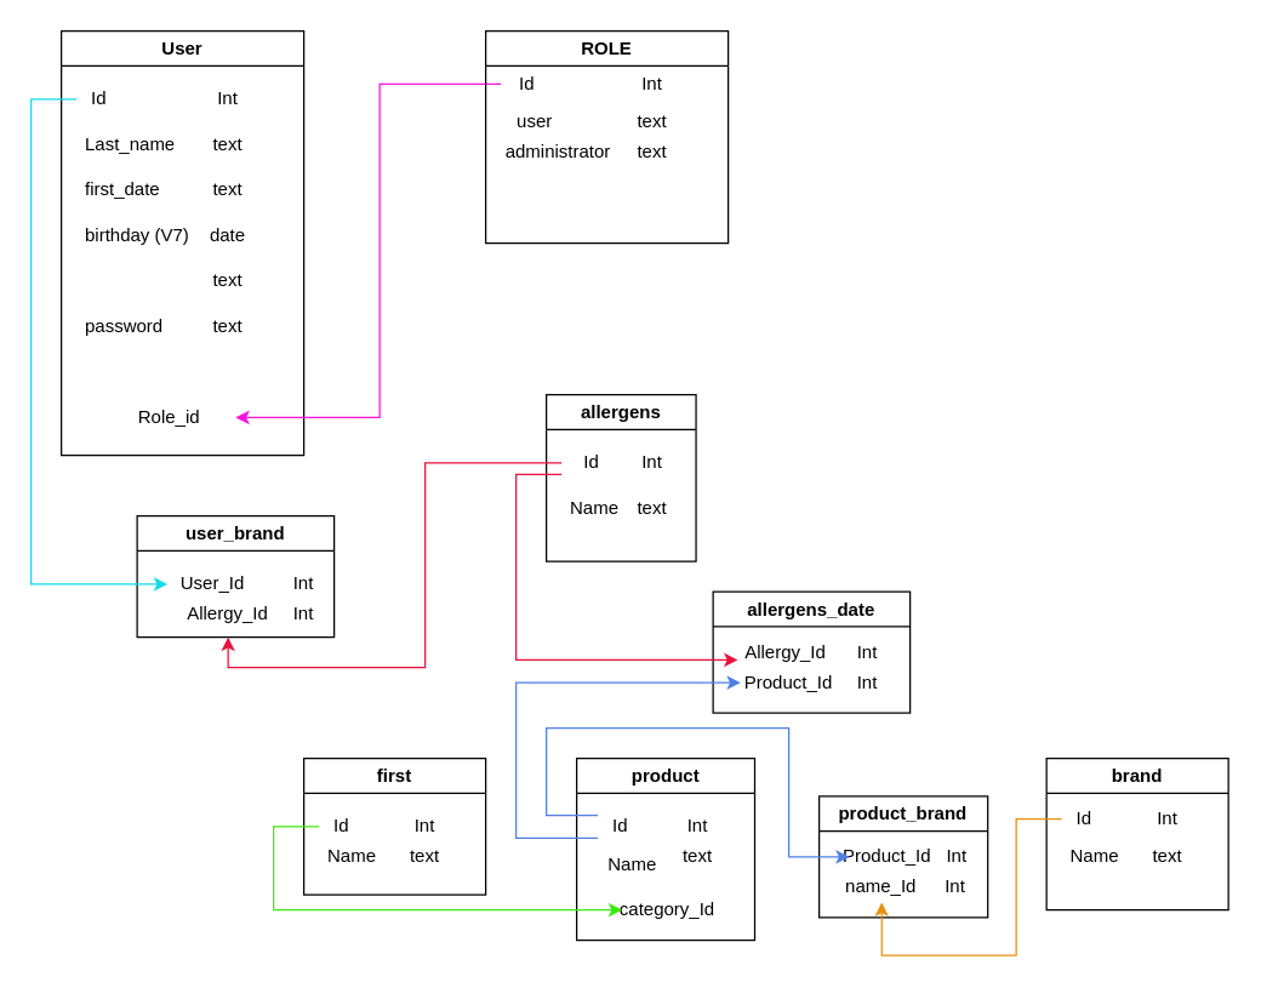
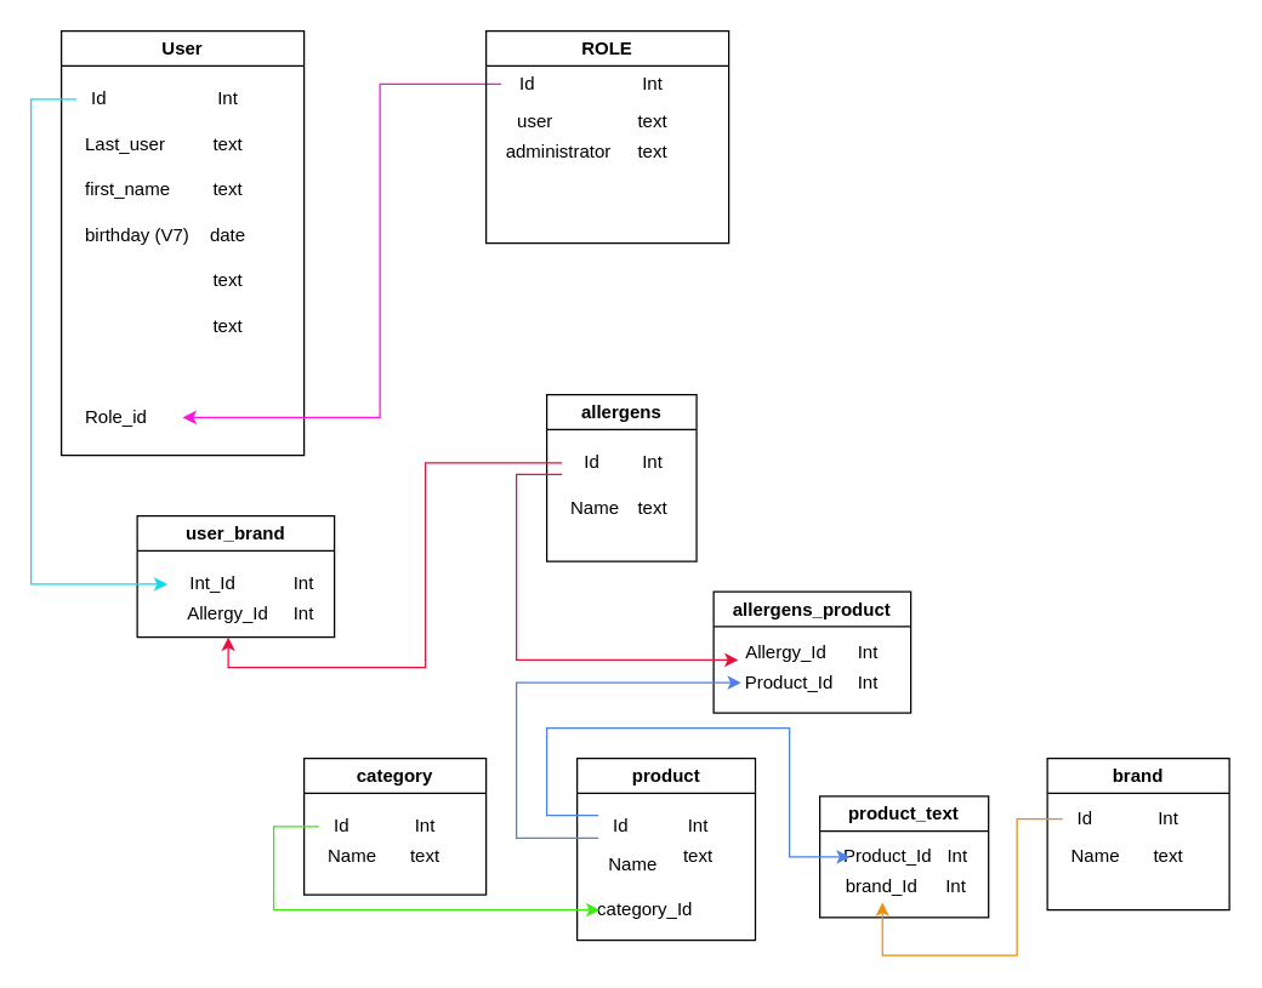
  <mxCell id="0" />
  <mxCell id="1" parent="0" />
  <mxCell id="2" value="User" style="swimlane;whiteSpace=wrap;html=1;" parent="1" vertex="1"><mxGeometry x="40" y="20" width="160" height="280" as="geometry" /></mxCell>
- <mxCell id="3" value="Last_name" style="text;strokeColor=none;fillColor=none;align=left;verticalAlign=middle;spacingLeft=4;spacingRight=4;overflow=hidden;points=[[0,0.5],[1,0.5]];portConstraint=eastwest;rotatable=0;whiteSpace=wrap;html=1;" parent="2" vertex="1"><mxGeometry x="10" y="60" width="80" height="30" as="geometry" /></mxCell>
- <mxCell id="4" value="first_date" style="text;strokeColor=none;fillColor=none;align=left;verticalAlign=middle;spacingLeft=4;spacingRight=4;overflow=hidden;points=[[0,0.5],[1,0.5]];portConstraint=eastwest;rotatable=0;whiteSpace=wrap;html=1;" parent="2" vertex="1"><mxGeometry x="10" y="90" width="80" height="30" as="geometry" /></mxCell>
+ <mxCell id="3" value="Last_user" style="text;strokeColor=none;fillColor=none;align=left;verticalAlign=middle;spacingLeft=4;spacingRight=4;overflow=hidden;points=[[0,0.5],[1,0.5]];portConstraint=eastwest;rotatable=0;whiteSpace=wrap;html=1;" parent="2" vertex="1"><mxGeometry x="10" y="60" width="80" height="30" as="geometry" /></mxCell>
+ <mxCell id="4" value="first_name" style="text;strokeColor=none;fillColor=none;align=left;verticalAlign=middle;spacingLeft=4;spacingRight=4;overflow=hidden;points=[[0,0.5],[1,0.5]];portConstraint=eastwest;rotatable=0;whiteSpace=wrap;html=1;" parent="2" vertex="1"><mxGeometry x="10" y="90" width="80" height="30" as="geometry" /></mxCell>
  <mxCell id="5" value="birthday (V7)" style="text;strokeColor=none;fillColor=none;align=left;verticalAlign=middle;spacingLeft=4;spacingRight=4;overflow=hidden;points=[[0,0.5],[1,0.5]];portConstraint=eastwest;rotatable=0;whiteSpace=wrap;html=1;" parent="2" vertex="1"><mxGeometry x="10" y="120" width="80" height="30" as="geometry" /></mxCell>
- <mxCell id="6" value="password" style="text;strokeColor=none;fillColor=none;align=left;verticalAlign=middle;spacingLeft=4;spacingRight=4;overflow=hidden;points=[[0,0.5],[1,0.5]];portConstraint=eastwest;rotatable=0;whiteSpace=wrap;html=1;" parent="2" vertex="1"><mxGeometry x="10" y="180" width="70" height="30" as="geometry" /></mxCell>
  <mxCell id="7" value="Id" style="text;html=1;strokeColor=none;fillColor=none;align=center;verticalAlign=middle;whiteSpace=wrap;rounded=0;" parent="2" vertex="1"><mxGeometry x="10" y="30" width="30" height="30" as="geometry" /></mxCell>
  <mxCell id="8" value="Int" style="text;html=1;strokeColor=none;fillColor=none;align=center;verticalAlign=middle;whiteSpace=wrap;rounded=0;" parent="2" vertex="1"><mxGeometry x="80" y="30" width="60" height="30" as="geometry" /></mxCell>
  <mxCell id="9" value="text" style="text;html=1;strokeColor=none;fillColor=none;align=center;verticalAlign=middle;whiteSpace=wrap;rounded=0;" parent="2" vertex="1"><mxGeometry x="80" y="60" width="60" height="30" as="geometry" /></mxCell>
  <mxCell id="10" value="text" style="text;html=1;strokeColor=none;fillColor=none;align=center;verticalAlign=middle;whiteSpace=wrap;rounded=0;" parent="2" vertex="1"><mxGeometry x="80" y="90" width="60" height="30" as="geometry" /></mxCell>
  <mxCell id="11" value="date" style="text;html=1;strokeColor=none;fillColor=none;align=center;verticalAlign=middle;whiteSpace=wrap;rounded=0;" parent="2" vertex="1"><mxGeometry x="80" y="120" width="60" height="30" as="geometry" /></mxCell>
  <mxCell id="12" value="text" style="text;html=1;strokeColor=none;fillColor=none;align=center;verticalAlign=middle;whiteSpace=wrap;rounded=0;" parent="2" vertex="1"><mxGeometry x="80" y="150" width="60" height="30" as="geometry" /></mxCell>
  <mxCell id="13" value="text" style="text;html=1;strokeColor=none;fillColor=none;align=center;verticalAlign=middle;whiteSpace=wrap;rounded=0;" parent="2" vertex="1"><mxGeometry x="80" y="180" width="60" height="30" as="geometry" /></mxCell>
- <mxCell id="14" value="Role_id" style="text;strokeColor=none;fillColor=none;align=left;verticalAlign=middle;spacingLeft=4;spacingRight=4;overflow=hidden;points=[[0,0.5],[1,0.5]];portConstraint=eastwest;rotatable=0;whiteSpace=wrap;html=1;" parent="2" vertex="1"><mxGeometry x="45" y="240" width="70" height="30" as="geometry" /></mxCell>
+ <mxCell id="14" value="Role_id" style="text;strokeColor=none;fillColor=none;align=left;verticalAlign=middle;spacingLeft=4;spacingRight=4;overflow=hidden;points=[[0,0.5],[1,0.5]];portConstraint=eastwest;rotatable=0;whiteSpace=wrap;html=1;" parent="2" vertex="1"><mxGeometry x="10" y="240" width="70" height="30" as="geometry" /></mxCell>
  <mxCell id="15" value="allergens" style="swimlane;whiteSpace=wrap;html=1;" parent="1" vertex="1"><mxGeometry x="360" y="260" width="98.75" height="110" as="geometry" /></mxCell>
  <mxCell id="16" value="Name" style="text;strokeColor=none;fillColor=none;align=left;verticalAlign=middle;spacingLeft=4;spacingRight=4;overflow=hidden;points=[[0,0.5],[1,0.5]];portConstraint=eastwest;rotatable=0;whiteSpace=wrap;html=1;" parent="15" vertex="1"><mxGeometry x="10" y="60" width="80" height="30" as="geometry" /></mxCell>
  <mxCell id="17" value="Id" style="text;html=1;strokeColor=none;fillColor=none;align=center;verticalAlign=middle;whiteSpace=wrap;rounded=0;" parent="15" vertex="1"><mxGeometry x="10" y="30" width="40" height="30" as="geometry" /></mxCell>
  <mxCell id="18" value="Int" style="text;html=1;strokeColor=none;fillColor=none;align=center;verticalAlign=middle;whiteSpace=wrap;rounded=0;" parent="15" vertex="1"><mxGeometry x="40" y="30" width="60" height="30" as="geometry" /></mxCell>
  <mxCell id="19" value="text" style="text;html=1;strokeColor=none;fillColor=none;align=center;verticalAlign=middle;whiteSpace=wrap;rounded=0;" parent="15" vertex="1"><mxGeometry x="40" y="60" width="60" height="30" as="geometry" /></mxCell>
  <mxCell id="20" style="edgeStyle=orthogonalEdgeStyle;rounded=0;orthogonalLoop=1;jettySize=auto;html=1;exitX=0;exitY=0.5;exitDx=0;exitDy=0;strokeColor=#fd12dd;" parent="1" source="24" target="14" edge="1"><mxGeometry relative="1" as="geometry"><Array as="points"><mxPoint x="250" y="55" /><mxPoint x="250" y="275" /></Array></mxGeometry></mxCell>
  <mxCell id="21" value="ROLE" style="swimlane;whiteSpace=wrap;html=1;" parent="1" vertex="1"><mxGeometry x="320" y="20" width="160" height="140" as="geometry" /></mxCell>
  <mxCell id="22" value="user" style="text;html=1;strokeColor=none;fillColor=none;align=center;verticalAlign=middle;whiteSpace=wrap;rounded=0;" parent="21" vertex="1"><mxGeometry x="10" y="50" width="45" height="20" as="geometry" /></mxCell>
  <mxCell id="23" value="administrator" style="text;html=1;strokeColor=none;fillColor=none;align=center;verticalAlign=middle;whiteSpace=wrap;rounded=0;" parent="21" vertex="1"><mxGeometry x="12.5" y="75" width="70" height="10" as="geometry" /></mxCell>
  <mxCell id="24" value="Id" style="text;html=1;strokeColor=none;fillColor=none;align=center;verticalAlign=middle;whiteSpace=wrap;rounded=0;" parent="21" vertex="1"><mxGeometry x="10" y="20" width="35" height="30" as="geometry" /></mxCell>
  <mxCell id="25" value="Int" style="text;html=1;strokeColor=none;fillColor=none;align=center;verticalAlign=middle;whiteSpace=wrap;rounded=0;" parent="21" vertex="1"><mxGeometry x="80" y="20" width="60" height="30" as="geometry" /></mxCell>
  <mxCell id="26" value="text" style="text;html=1;strokeColor=none;fillColor=none;align=center;verticalAlign=middle;whiteSpace=wrap;rounded=0;" parent="21" vertex="1"><mxGeometry x="80" y="45" width="60" height="30" as="geometry" /></mxCell>
  <mxCell id="27" value="text" style="text;html=1;strokeColor=none;fillColor=none;align=center;verticalAlign=middle;whiteSpace=wrap;rounded=0;" parent="21" vertex="1"><mxGeometry x="80" y="65" width="60" height="30" as="geometry" /></mxCell>
- <mxCell id="28" value="first" style="swimlane;whiteSpace=wrap;html=1;startSize=23;" parent="1" vertex="1"><mxGeometry x="200" y="500" width="120" height="90" as="geometry" /></mxCell>
+ <mxCell id="28" value="category" style="swimlane;whiteSpace=wrap;html=1;startSize=23;" parent="1" vertex="1"><mxGeometry x="200" y="500" width="120" height="90" as="geometry" /></mxCell>
  <mxCell id="29" value="Name" style="text;strokeColor=none;fillColor=none;align=left;verticalAlign=middle;spacingLeft=4;spacingRight=4;overflow=hidden;points=[[0,0.5],[1,0.5]];portConstraint=eastwest;rotatable=0;whiteSpace=wrap;html=1;" parent="28" vertex="1"><mxGeometry x="10" y="50" width="80" height="30" as="geometry" /></mxCell>
  <mxCell id="30" value="Id" style="text;html=1;strokeColor=none;fillColor=none;align=center;verticalAlign=middle;whiteSpace=wrap;rounded=0;" parent="28" vertex="1"><mxGeometry x="10" y="30" width="30" height="30" as="geometry" /></mxCell>
  <mxCell id="31" value="Int" style="text;html=1;strokeColor=none;fillColor=none;align=center;verticalAlign=middle;whiteSpace=wrap;rounded=0;" parent="28" vertex="1"><mxGeometry x="50" y="30" width="60" height="30" as="geometry" /></mxCell>
  <mxCell id="32" value="text" style="text;html=1;strokeColor=none;fillColor=none;align=center;verticalAlign=middle;whiteSpace=wrap;rounded=0;" parent="28" vertex="1"><mxGeometry x="50" y="50" width="60" height="30" as="geometry" /></mxCell>
  <mxCell id="33" value="brand" style="swimlane;whiteSpace=wrap;html=1;startSize=23;" parent="1" vertex="1"><mxGeometry x="690" y="500" width="120" height="100" as="geometry" /></mxCell>
  <mxCell id="34" value="Name" style="text;strokeColor=none;fillColor=none;align=left;verticalAlign=middle;spacingLeft=4;spacingRight=4;overflow=hidden;points=[[0,0.5],[1,0.5]];portConstraint=eastwest;rotatable=0;whiteSpace=wrap;html=1;" parent="33" vertex="1"><mxGeometry x="10" y="50" width="80" height="30" as="geometry" /></mxCell>
  <mxCell id="35" value="Id" style="text;html=1;strokeColor=none;fillColor=none;align=center;verticalAlign=middle;whiteSpace=wrap;rounded=0;" parent="33" vertex="1"><mxGeometry x="10" y="30" width="30" height="20" as="geometry" /></mxCell>
  <mxCell id="36" value="Int" style="text;html=1;strokeColor=none;fillColor=none;align=center;verticalAlign=middle;whiteSpace=wrap;rounded=0;" parent="33" vertex="1"><mxGeometry x="65" y="30" width="30" height="20" as="geometry" /></mxCell>
  <mxCell id="37" value="text" style="text;html=1;strokeColor=none;fillColor=none;align=center;verticalAlign=middle;whiteSpace=wrap;rounded=0;" parent="33" vertex="1"><mxGeometry x="50" y="50" width="60" height="30" as="geometry" /></mxCell>
  <mxCell id="38" value="product" style="swimlane;whiteSpace=wrap;html=1;" parent="1" vertex="1"><mxGeometry x="380" y="500" width="117.5" height="120" as="geometry" /></mxCell>
  <mxCell id="39" value="Name" style="text;strokeColor=none;fillColor=none;align=left;verticalAlign=middle;spacingLeft=4;spacingRight=4;overflow=hidden;points=[[0,0.5],[1,0.5]];portConstraint=eastwest;rotatable=0;whiteSpace=wrap;html=1;" parent="38" vertex="1"><mxGeometry x="15" y="60" width="50" height="20" as="geometry" /></mxCell>
  <mxCell id="40" value="Id" style="text;html=1;strokeColor=none;fillColor=none;align=center;verticalAlign=middle;whiteSpace=wrap;rounded=0;" parent="38" vertex="1"><mxGeometry x="14" y="30" width="30" height="30" as="geometry" /></mxCell>
  <mxCell id="41" value="Int" style="text;html=1;strokeColor=none;fillColor=none;align=center;verticalAlign=middle;whiteSpace=wrap;rounded=0;" parent="38" vertex="1"><mxGeometry x="65" y="30" width="30" height="30" as="geometry" /></mxCell>
  <mxCell id="42" value="text" style="text;html=1;strokeColor=none;fillColor=none;align=center;verticalAlign=middle;whiteSpace=wrap;rounded=0;" parent="38" vertex="1"><mxGeometry x="60" y="50" width="40" height="30" as="geometry" /></mxCell>
- <mxCell id="43" value="category_Id" style="text;html=1;strokeColor=none;fillColor=none;align=center;verticalAlign=middle;whiteSpace=wrap;rounded=0;" parent="38" vertex="1"><mxGeometry x="30" y="90" width="60" height="20" as="geometry" /></mxCell>
+ <mxCell id="43" value="category_Id" style="text;html=1;strokeColor=none;fillColor=none;align=center;verticalAlign=middle;whiteSpace=wrap;rounded=0;" parent="38" vertex="1"><mxGeometry x="15" y="90" width="60" height="20" as="geometry" /></mxCell>
  <mxCell id="44" value="user_brand" style="swimlane;whiteSpace=wrap;html=1;startSize=23;" parent="1" vertex="1"><mxGeometry x="90" y="340" width="130" height="80" as="geometry" /></mxCell>
- <mxCell id="45" value="User_Id" style="text;html=1;strokeColor=none;fillColor=none;align=center;verticalAlign=middle;whiteSpace=wrap;rounded=0;" parent="44" vertex="1"><mxGeometry x="20" y="30" width="60" height="30" as="geometry" /></mxCell>
+ <mxCell id="45" value="Int_Id" style="text;html=1;strokeColor=none;fillColor=none;align=center;verticalAlign=middle;whiteSpace=wrap;rounded=0;" parent="44" vertex="1"><mxGeometry x="20" y="30" width="60" height="30" as="geometry" /></mxCell>
  <mxCell id="46" value="Allergy_Id" style="text;html=1;strokeColor=none;fillColor=none;align=center;verticalAlign=middle;whiteSpace=wrap;rounded=0;" parent="44" vertex="1"><mxGeometry x="30" y="50" width="60" height="30" as="geometry" /></mxCell>
  <mxCell id="47" value="Int" style="text;html=1;strokeColor=none;fillColor=none;align=center;verticalAlign=middle;whiteSpace=wrap;rounded=0;" parent="44" vertex="1"><mxGeometry x="90" y="35" width="40" height="20" as="geometry" /></mxCell>
  <mxCell id="48" value="Int" style="text;html=1;strokeColor=none;fillColor=none;align=center;verticalAlign=middle;whiteSpace=wrap;rounded=0;" parent="44" vertex="1"><mxGeometry x="90" y="55" width="40" height="20" as="geometry" /></mxCell>
  <mxCell id="49" style="edgeStyle=orthogonalEdgeStyle;rounded=0;orthogonalLoop=1;jettySize=auto;html=1;exitX=0;exitY=0.5;exitDx=0;exitDy=0;strokeColor=#10dbea;" parent="1" source="7" target="45" edge="1"><mxGeometry relative="1" as="geometry"><Array as="points"><mxPoint x="20" y="65" /><mxPoint x="20" y="385" /></Array></mxGeometry></mxCell>
  <mxCell id="50" style="edgeStyle=orthogonalEdgeStyle;rounded=0;orthogonalLoop=1;jettySize=auto;html=1;exitX=0;exitY=0.5;exitDx=0;exitDy=0;strokeColor=#EA103C;" parent="1" source="17" target="46" edge="1"><mxGeometry relative="1" as="geometry"><Array as="points"><mxPoint x="280" y="305" /><mxPoint x="280" y="440" /><mxPoint x="150" y="440" /></Array></mxGeometry></mxCell>
  <mxCell id="51" style="edgeStyle=orthogonalEdgeStyle;rounded=0;orthogonalLoop=1;jettySize=auto;html=1;exitX=0;exitY=0.5;exitDx=0;exitDy=0;entryX=0;entryY=0.5;entryDx=0;entryDy=0;strokeColor=#3fea10;" parent="1" source="30" target="43" edge="1"><mxGeometry relative="1" as="geometry"><Array as="points"><mxPoint x="180" y="545" /><mxPoint x="180" y="600" /></Array></mxGeometry></mxCell>
- <mxCell id="52" value="allergens_date" style="swimlane;whiteSpace=wrap;html=1;startSize=23;" parent="1" vertex="1"><mxGeometry x="470" y="390" width="130" height="80" as="geometry" /></mxCell>
+ <mxCell id="52" value="allergens_product" style="swimlane;whiteSpace=wrap;html=1;startSize=23;" parent="1" vertex="1"><mxGeometry x="470" y="390" width="130" height="80" as="geometry" /></mxCell>
  <mxCell id="53" value="Allergy_Id" style="text;html=1;strokeColor=none;fillColor=none;align=center;verticalAlign=middle;whiteSpace=wrap;rounded=0;" parent="52" vertex="1"><mxGeometry x="16.25" y="30" width="63.75" height="20" as="geometry" /></mxCell>
  <mxCell id="54" value="Product_Id" style="text;html=1;strokeColor=none;fillColor=none;align=center;verticalAlign=middle;whiteSpace=wrap;rounded=0;" parent="52" vertex="1"><mxGeometry x="18.13" y="50" width="63.75" height="20" as="geometry" /></mxCell>
  <mxCell id="55" value="Int" style="text;html=1;strokeColor=none;fillColor=none;align=center;verticalAlign=middle;whiteSpace=wrap;rounded=0;" parent="52" vertex="1"><mxGeometry x="81.88" y="30" width="40" height="20" as="geometry" /></mxCell>
  <mxCell id="56" value="Int" style="text;html=1;strokeColor=none;fillColor=none;align=center;verticalAlign=middle;whiteSpace=wrap;rounded=0;" parent="52" vertex="1"><mxGeometry x="81.88" y="50" width="40" height="20" as="geometry" /></mxCell>
- <mxCell id="57" value="product_brand" style="swimlane;whiteSpace=wrap;html=1;startSize=23;" parent="1" vertex="1"><mxGeometry x="540" y="525" width="111.25" height="80" as="geometry" /></mxCell>
+ <mxCell id="57" value="product_text" style="swimlane;whiteSpace=wrap;html=1;startSize=23;" parent="1" vertex="1"><mxGeometry x="540" y="525" width="111.25" height="80" as="geometry" /></mxCell>
  <mxCell id="58" value="Product_Id" style="text;html=1;strokeColor=none;fillColor=none;align=center;verticalAlign=middle;whiteSpace=wrap;rounded=0;" parent="57" vertex="1"><mxGeometry x="20" y="30" width="50" height="20" as="geometry" /></mxCell>
- <mxCell id="59" value="name_Id" style="text;html=1;strokeColor=none;fillColor=none;align=center;verticalAlign=middle;whiteSpace=wrap;rounded=0;" parent="57" vertex="1"><mxGeometry x="11.25" y="50" width="60" height="20" as="geometry" /></mxCell>
+ <mxCell id="59" value="brand_Id" style="text;html=1;strokeColor=none;fillColor=none;align=center;verticalAlign=middle;whiteSpace=wrap;rounded=0;" parent="57" vertex="1"><mxGeometry x="11.25" y="50" width="60" height="20" as="geometry" /></mxCell>
  <mxCell id="60" value="Int" style="text;html=1;strokeColor=none;fillColor=none;align=center;verticalAlign=middle;whiteSpace=wrap;rounded=0;" parent="57" vertex="1"><mxGeometry x="71.25" y="30" width="40" height="20" as="geometry" /></mxCell>
  <mxCell id="61" value="Int" style="text;html=1;strokeColor=none;fillColor=none;align=center;verticalAlign=middle;whiteSpace=wrap;rounded=0;" parent="57" vertex="1"><mxGeometry x="70" y="50" width="40" height="20" as="geometry" /></mxCell>
  <mxCell id="62" style="edgeStyle=orthogonalEdgeStyle;rounded=0;orthogonalLoop=1;jettySize=auto;html=1;exitX=0;exitY=0.5;exitDx=0;exitDy=0;entryX=0.5;entryY=1;entryDx=0;entryDy=0;strokeColor=#ea8f10;" parent="1" source="35" target="59" edge="1"><mxGeometry relative="1" as="geometry"><Array as="points"><mxPoint x="670" y="540" /><mxPoint x="670" y="630" /><mxPoint x="581" y="630" /></Array></mxGeometry></mxCell>
  <mxCell id="63" style="edgeStyle=orthogonalEdgeStyle;rounded=0;orthogonalLoop=1;jettySize=auto;html=1;exitX=0;exitY=0.25;exitDx=0;exitDy=0;entryX=0;entryY=0.5;entryDx=0;entryDy=0;strokeColor=#4F80E3;" parent="1" source="40" target="58" edge="1"><mxGeometry relative="1" as="geometry"><Array as="points"><mxPoint x="360" y="538" /><mxPoint x="360" y="480" /><mxPoint x="520" y="480" /><mxPoint x="520" y="565" /></Array></mxGeometry></mxCell>
  <mxCell id="64" style="edgeStyle=orthogonalEdgeStyle;rounded=0;orthogonalLoop=1;jettySize=auto;html=1;exitX=0;exitY=0.75;exitDx=0;exitDy=0;entryX=0;entryY=0.5;entryDx=0;entryDy=0;strokeColor=#4F80E3;fillColor=#dae8fc;gradientColor=#7ea6e0;" parent="1" source="40" target="54" edge="1"><mxGeometry relative="1" as="geometry"><Array as="points"><mxPoint x="340" y="553" /><mxPoint x="340" y="450" /></Array></mxGeometry></mxCell>
  <mxCell id="65" style="edgeStyle=orthogonalEdgeStyle;rounded=0;orthogonalLoop=1;jettySize=auto;html=1;exitX=0;exitY=0.75;exitDx=0;exitDy=0;entryX=0;entryY=0.75;entryDx=0;entryDy=0;strokeColor=#EA103C;" parent="1" source="17" target="53" edge="1"><mxGeometry relative="1" as="geometry"><Array as="points"><mxPoint x="340" y="313" /><mxPoint x="340" y="435" /></Array></mxGeometry></mxCell>
